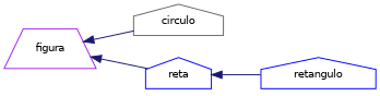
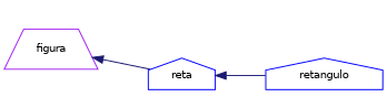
  digraph {
    rankdir=LR
    node [color=blue fillcolor=white fontname=Helvetica fontsize=10 shape=house style=filled]
    edge [color=midnightblue dir=back fontname=Helvetica fontsize=10 labelfontname=Helvetica labelfontsize=10 style=solid]
    n1 [color=purple height=0.2 label=figura shape=trapezium width=0.4]
-   n2 [color=gray40 height=0.2 label=circulo width=0.4]
    n3 [height=0.2 label=reta width=0.4]
    n4 [height=0.2 label=retangulo width=0.4]
-   n1 -> n2
    n1 -> n3
    n3 -> n4
  }
